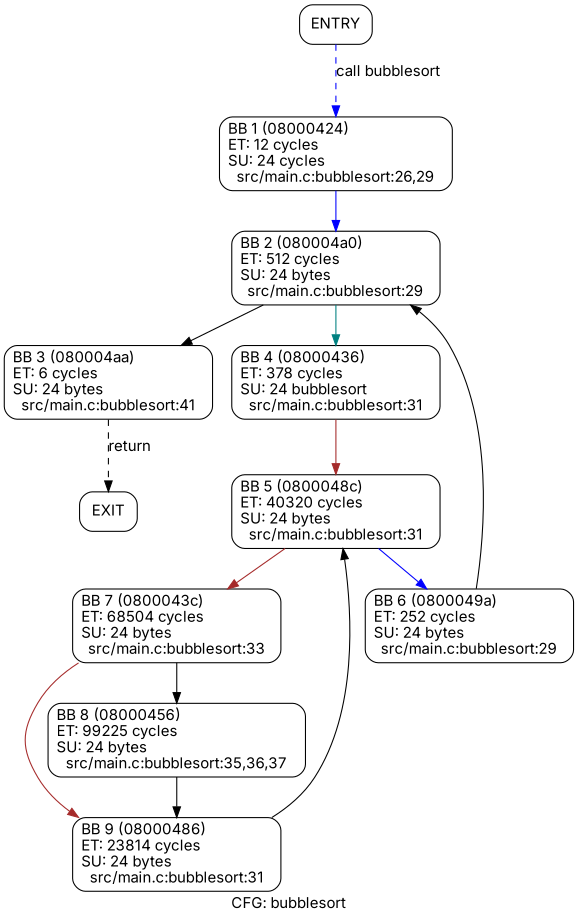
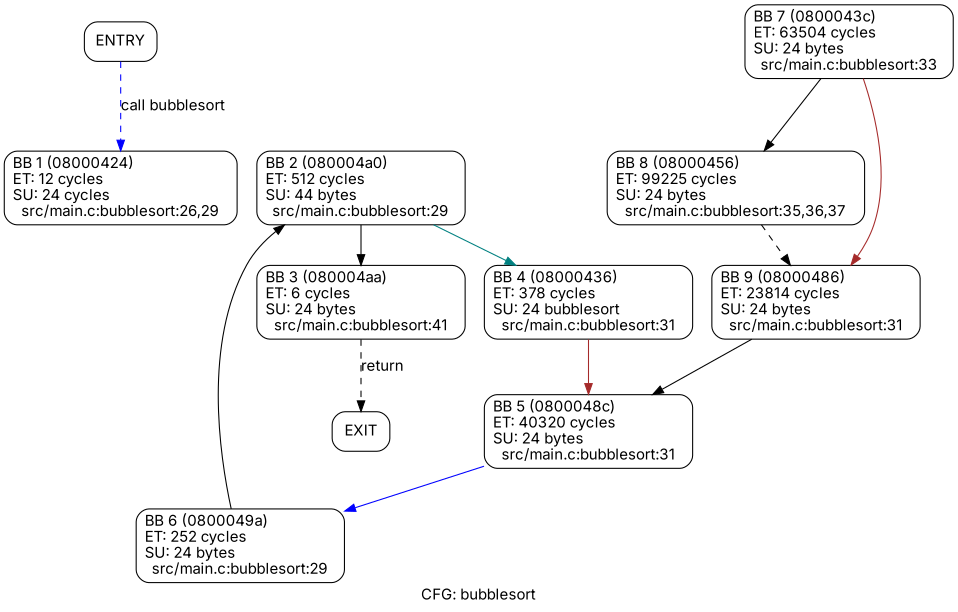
  digraph {
    bgcolor="#ffffff"
    fontname=Inter
    label="CFG: bubblesort\l"
    node [bgcolor="#ffffff" fontname=Inter shape=Mrecord]
    edge [color=black fontname=Inter]
    n1 [height=0.51389 label="{ ENTRY}" width=0.94444]
    n2 [height=0.95833 label="{ BB 1 (08000424)\lET: 12 cycles \lSU: 24 cycles \lsrc/main.c:bubblesort:26,29}" width=3.0278]
-   n3 [height=0.95833 label="{ BB 2 (080004a0)\lET: 512 cycles \lSU: 24 bytes \lsrc/main.c:bubblesort:29}" width=2.7083]
+   n3 [height=0.95833 label="{ BB 2 (080004a0)\lET: 512 cycles \lSU: 44 bytes \lsrc/main.c:bubblesort:29}" width=2.7083]
    n4 [height=0.95833 label="{ BB 3 (080004aa)\lET: 6 cycles \lSU: 24 bytes \lsrc/main.c:bubblesort:41}" width=2.7083]
    n5 [height=0.95833 label="{ BB 4 (08000436)\lET: 378 cycles \lSU: 24 bubblesort \lsrc/main.c:bubblesort:31}" width=2.7083]
    n6 [height=0.51389 label="{ EXIT}" width=0.75]
    n7 [height=0.95833 label="{ BB 5 (0800048c)\lET: 40320 cycles \lSU: 24 bytes \lsrc/main.c:bubblesort:31}" width=2.7083]
    n8 [height=0.95833 label="{ BB 6 (0800049a)\lET: 252 cycles \lSU: 24 bytes \lsrc/main.c:bubblesort:29}" width=2.7083]
-   n9 [height=0.95833 label="{ BB 7 (0800043c)\lET: 68504 cycles \lSU: 24 bytes \lsrc/main.c:bubblesort:33}" width=2.7083]
+   n9 [height=0.95833 label="{ BB 7 (0800043c)\lET: 63504 cycles \lSU: 24 bytes \lsrc/main.c:bubblesort:33}" width=2.7083]
    n10 [height=0.95833 label="{ BB 8 (08000456)\lET: 99225 cycles \lSU: 24 bytes \lsrc/main.c:bubblesort:35,36,37}" width=3.3403]
    n11 [height=0.95833 label="{ BB 9 (08000486)\lET: 23814 cycles \lSU: 24 bytes \lsrc/main.c:bubblesort:31}" width=2.7083]
    n1 -> n2 [color=blue label="call bubblesort\l\l" style=dashed]
-   n2 -> n3 [color=blue]
    n3 -> n4
    n3 -> n5 [color=teal]
    n4 -> n6 [label="return\l" style=dashed]
    n5 -> n7 [color=brown]
    n7 -> n8 [color=blue]
-   n7 -> n9 [color=brown]
    n8 -> n3
    n9 -> n10
    n9 -> n11 [color=brown]
-   n10 -> n11
+   n10 -> n11 [style=dashed]
    n11 -> n7
  }
